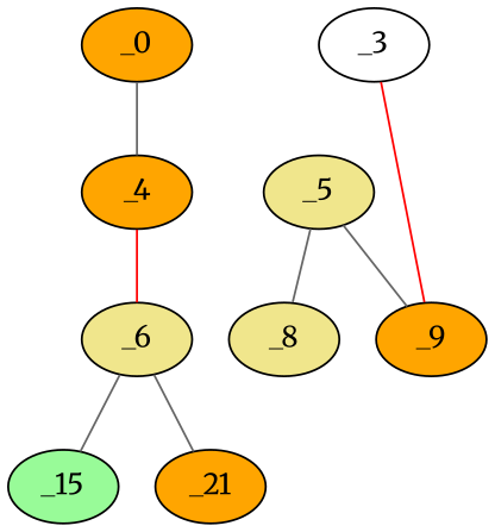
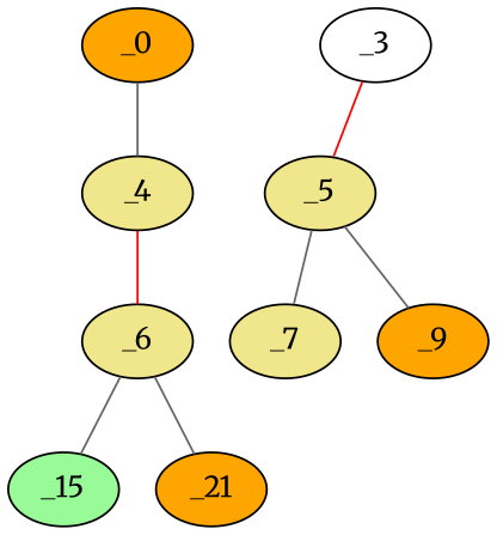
  graph {
    fontname=Merriweather
    node [charge=0 chem=1 fillcolor=orange fontname=Merriweather style=filled symbol="C  " x=7.1962 y=0.183]
    edge [color=gray40 fontname=Merriweather valence=1]
    n1 [chem=4 label=_0 symbol="N  " x=5.4641]
-   _4 [x=6.3301 y=-0.317]
+   _4 [fillcolor=khaki x=6.3301 y=-0.317]
    _3 [fillcolor=white x=3.7321]
    _5 [chem=5 fillcolor=khaki symbol="S  " x=2.866 y=-0.317]
    _6 [fillcolor=khaki]
-   _7 [chem=2 fillcolor=khaki symbol="O  " x=2 y=-0.817 label=_8]
+   _7 [chem=2 fillcolor=khaki symbol="O  " x=2 y=-0.817]
    _9 [chem=2 symbol="O  " x=2.366 y=0.549]
    n8 [chem=4 fillcolor=palegreen label=_15 symbol="N  " x=8.0622 y=-0.317]
    n9 [chem=2 label=_21 symbol="O  " y=1.183]
    n1 -- _4
    _4 -- _6 [color=red]
-   _3 -- _9 [color=red]
+   _3 -- _5 [color=red]
    _5 -- _7 [valence=2]
    _5 -- _9
    _6 -- n8
    _6 -- n9 [valence=2]
  }
